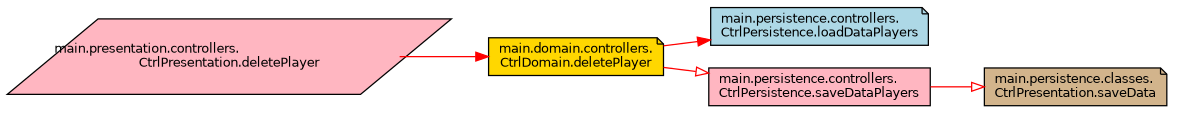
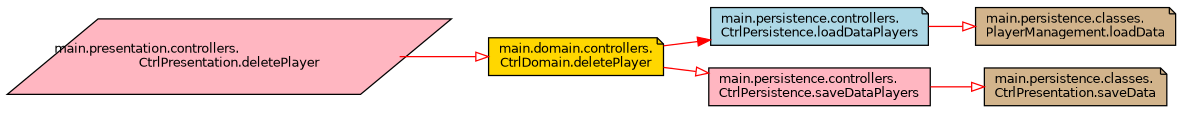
  digraph {
    rankdir=LR
    node [color=black fillcolor=lightpink fontname=Helvetica fontsize=10 shape=note style=filled]
    edge [arrowhead=onormal color=red fontname=Helvetica fontsize=10 labelfontname=Helvetica labelfontsize=10 style=solid]
    n1 [fontcolor=black height=0.2 label="main.presentation.controllers.\lCtrlPresentation.deletePlayer" shape=parallelogram width=0.4]
    n2 [fillcolor=gold height=0.2 label="main.domain.controllers.\lCtrlDomain.deletePlayer" width=0.4]
    n3 [fillcolor=lightblue height=0.2 label="main.persistence.controllers.\lCtrlPersistence.loadDataPlayers" width=0.4]
    n4 [height=0.2 label="main.persistence.controllers.\lCtrlPersistence.saveDataPlayers" shape=box width=0.4]
+   n5 [fillcolor=tan height=0.2 label="main.persistence.classes.\lPlayerManagement.loadData" width=0.4]
    n6 [fillcolor=tan height=0.2 label="main.persistence.classes.\lCtrlPresentation.saveData" width=0.4]
-   n1 -> n2 [arrowhead=normal]
+   n1 -> n2
    n2 -> n3 [arrowhead=normal]
    n2 -> n4
+   n3 -> n5
    n4 -> n6
  }
